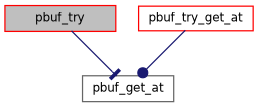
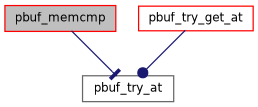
  digraph {
    rankdir=TB
    node [color=red fillcolor=white fontname=Helvetica fontsize=10 shape=record style=filled]
    edge [color=midnightblue fontname=Helvetica fontsize=10 labelfontname=Helvetica labelfontsize=10 style=solid]
-   n1 [fillcolor=grey75 fontcolor=black height=0.2 label=pbuf_try width=0.4]
-   n2 [color=gray40 height=0.2 label=pbuf_get_at width=0.4]
+   n1 [fillcolor=grey75 fontcolor=black height=0.2 label=pbuf_memcmp width=0.4]
+   n2 [color=gray40 height=0.2 label=pbuf_try_at width=0.4]
    n3 [height=0.2 label=pbuf_try_get_at width=0.4]
    n1 -> n2 [arrowhead=tee]
    n3 -> n2 [arrowhead=dot]
  }
